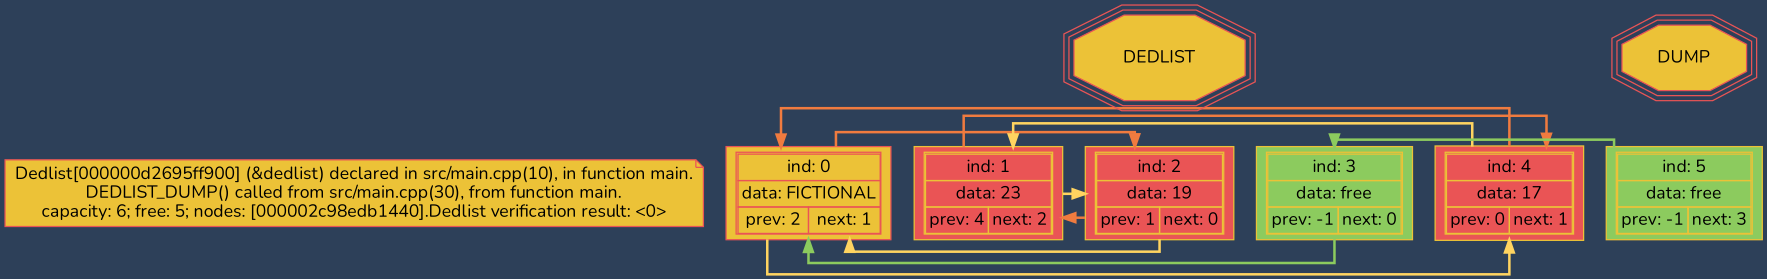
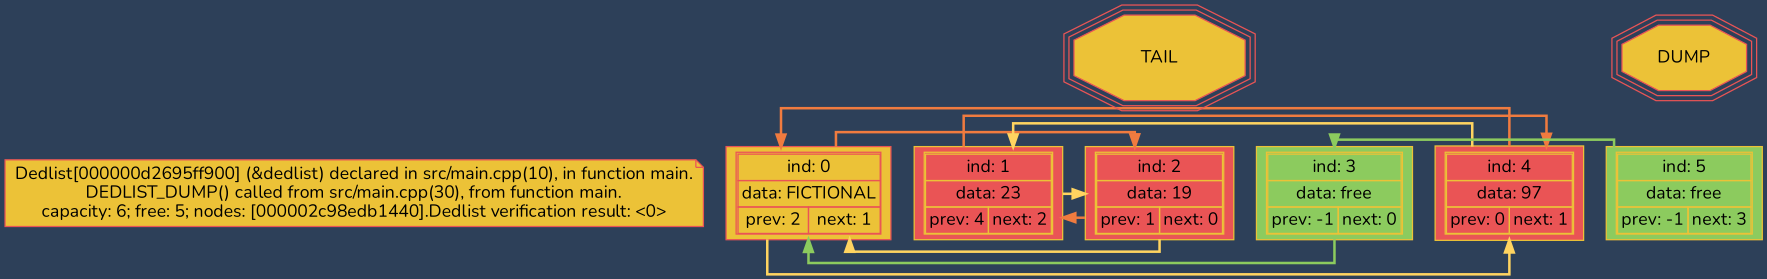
  digraph {
    bgcolor="#2D4059"
    fontname=Nunito
    splines=ortho
    node [color="#ECC237" fillcolor="#ECC237" fontname=Nunito shape=record style=filled]
    edge [fontname=Nunito penwidth=2]
    n1 [color="#EA5455" label="Dedlist[000000d2695ff900] (&dedlist) declared in src/main.cpp(10), in function main.\nDEDLIST_DUMP() called from src/main.cpp(30), from function main.\ncapacity: 6; free: 5; nodes: [000002c98edb1440].Dedlist verification result: <0>\n" shape=note]
    n2 [color="#EA5455" label=<<table cellspacing="0"> <tr><td colspan="2">ind: 0</td></tr> <tr><td colspan="2">data: FICTIONAL</td></tr> <tr><td>prev: 2</td><td>next: 1</td></tr></table>>]
    n3 [fillcolor="#EA5455" label=<<table cellspacing="0"> <tr><td colspan="2">ind: 1</td></tr> <tr><td colspan="2">data: 23</td></tr> <tr><td>prev: 4</td><td>next: 2</td></tr></table>>]
    n4 [fillcolor="#EA5455" label=<<table cellspacing="0"> <tr><td colspan="2">ind: 2</td></tr> <tr><td colspan="2">data: 19</td></tr> <tr><td>prev: 1</td><td>next: 0</td></tr></table>>]
    n5 [fillcolor="#8ccb5e" label=<<table cellspacing="0"> <tr><td colspan="2">ind: 3</td></tr> <tr><td colspan="2">data: free</td></tr> <tr><td>prev: -1</td><td>next: 0</td></tr></table>>]
-   n6 [fillcolor="#EA5455" label=<<table cellspacing="0"> <tr><td colspan="2">ind: 4</td></tr> <tr><td colspan="2">data: 17</td></tr> <tr><td>prev: 0</td><td>next: 1</td></tr></table>>]
+   n6 [fillcolor="#EA5455" label=<<table cellspacing="0"> <tr><td colspan="2">ind: 4</td></tr> <tr><td colspan="2">data: 97</td></tr> <tr><td>prev: 0</td><td>next: 1</td></tr></table>>]
    n7 [fillcolor="#8ccb5e" label=<<table cellspacing="0"> <tr><td colspan="2">ind: 5</td></tr> <tr><td colspan="2">data: free</td></tr> <tr><td>prev: -1</td><td>next: 3</td></tr></table>>]
-   TAIL [color="#EA5455" shape=tripleoctagon label=DEDLIST]
+   TAIL [color="#EA5455" shape=tripleoctagon]
    n9 [color="#EA5455" label=DUMP shape=tripleoctagon]
    subgraph sub_1 {
      rank=same
      n1
      n2
      n3
      n4
      n5
      n6
      n7
    }
    n1 -> n2 [style=invis weight=10 penwidth=""]
    n2 -> n3 [style=invis weight=10 penwidth=""]
    n2 -> n4 [color="#F07B3F"]
    n2 -> n6 [color="#FFD460"]
    n3 -> n4 [style=invis weight=10 penwidth=""]
    n3 -> n4 [color="#FFD460"]
    n3 -> n6 [color="#F07B3F"]
    n4 -> n2 [color="#FFD460"]
    n4 -> n3 [color="#F07B3F"]
    n4 -> n5 [style=invis weight=10 penwidth=""]
    n5 -> n2 [color="#8ccb5e"]
    n5 -> n6 [style=invis weight=10 penwidth=""]
    n6 -> n2 [color="#F07B3F"]
    n6 -> n3 [color="#FFD460"]
    n6 -> n7 [style=invis weight=10 penwidth=""]
    n7 -> n5 [color="#8ccb5e"]
    TAIL -> n4 [style=invis penwidth=""]
    n9 -> n7 [style=invis penwidth=""]
  }
